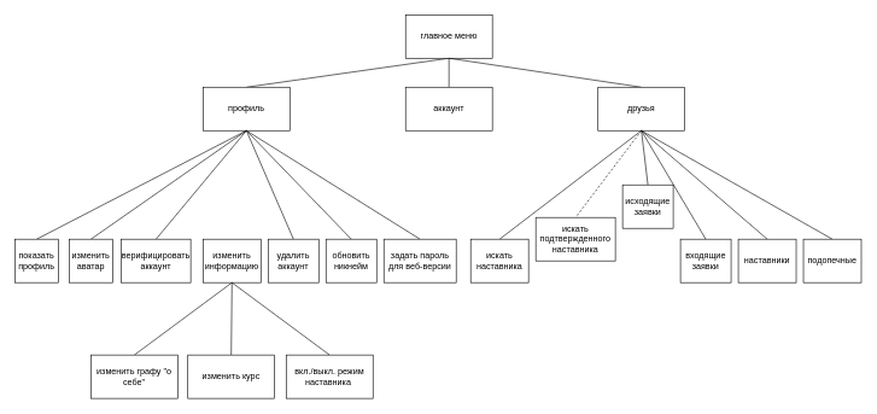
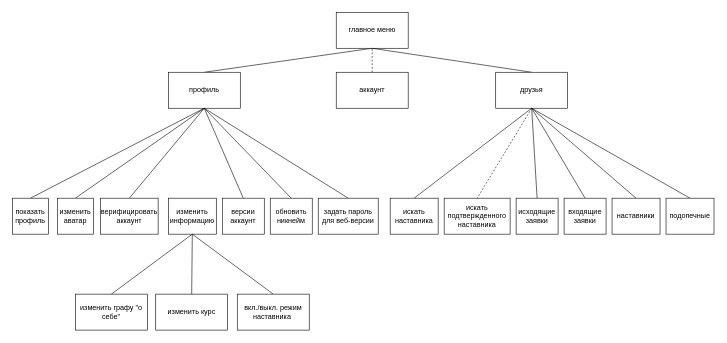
  <mxCell id="0" />
  <mxCell id="1" parent="0" />
  <mxCell id="2" style="rounded=0;orthogonalLoop=1;jettySize=auto;html=1;exitX=0.5;exitY=1;exitDx=0;exitDy=0;entryX=0.5;entryY=0;entryDx=0;entryDy=0;endArrow=none;endFill=0;" edge="1" parent="1" source="3" target="8"><mxGeometry relative="1" as="geometry" /></mxCell>
  <mxCell id="3" value="главное меню" style="rounded=0;whiteSpace=wrap;html=1;" vertex="1" parent="1"><mxGeometry x="560" y="20" width="120" height="60" as="geometry" /></mxCell>
- <mxCell id="4" style="edgeStyle=none;rounded=0;orthogonalLoop=1;jettySize=auto;html=1;exitX=0.5;exitY=0;exitDx=0;exitDy=0;entryX=0.5;entryY=1;entryDx=0;entryDy=0;endArrow=none;endFill=0;" edge="1" parent="1" source="5" target="3"><mxGeometry relative="1" as="geometry" /></mxCell>
+ <mxCell id="4" style="edgeStyle=none;rounded=0;orthogonalLoop=1;jettySize=auto;html=1;exitX=0.5;exitY=0;exitDx=0;exitDy=0;entryX=0.5;entryY=1;entryDx=0;entryDy=0;endArrow=none;endFill=0;dashed=1;" edge="1" parent="1" source="5" target="3"><mxGeometry relative="1" as="geometry" /></mxCell>
  <mxCell id="5" value="аккаунт" style="rounded=0;whiteSpace=wrap;html=1;" vertex="1" parent="1"><mxGeometry x="560" y="120" width="120" height="60" as="geometry" /></mxCell>
  <mxCell id="6" style="edgeStyle=none;rounded=0;orthogonalLoop=1;jettySize=auto;html=1;exitX=0.5;exitY=1;exitDx=0;exitDy=0;entryX=0.5;entryY=0;entryDx=0;entryDy=0;endArrow=none;endFill=0;" edge="1" parent="1" source="8" target="21"><mxGeometry relative="1" as="geometry" /></mxCell>
  <mxCell id="7" style="edgeStyle=none;rounded=0;orthogonalLoop=1;jettySize=auto;html=1;exitX=0.5;exitY=1;exitDx=0;exitDy=0;entryX=0.5;entryY=0;entryDx=0;entryDy=0;endArrow=none;endFill=0;" edge="1" parent="1" source="8" target="22"><mxGeometry relative="1" as="geometry" /></mxCell>
  <mxCell id="8" value="профиль" style="rounded=0;whiteSpace=wrap;html=1;" vertex="1" parent="1"><mxGeometry x="280" y="120" width="120" height="60" as="geometry" /></mxCell>
  <mxCell id="9" style="edgeStyle=none;rounded=0;orthogonalLoop=1;jettySize=auto;html=1;exitX=0.5;exitY=0;exitDx=0;exitDy=0;endArrow=none;endFill=0;entryX=0.5;entryY=1;entryDx=0;entryDy=0;" edge="1" parent="1" source="12" target="3"><mxGeometry relative="1" as="geometry"><mxPoint x="686" y="80" as="targetPoint" /></mxGeometry></mxCell>
  <mxCell id="10" style="edgeStyle=none;rounded=0;orthogonalLoop=1;jettySize=auto;html=1;exitX=0.5;exitY=1;exitDx=0;exitDy=0;entryX=0.5;entryY=0;entryDx=0;entryDy=0;endArrow=none;endFill=0;" edge="1" parent="1" source="12" target="39"><mxGeometry relative="1" as="geometry" /></mxCell>
  <mxCell id="11" style="edgeStyle=none;rounded=0;orthogonalLoop=1;jettySize=auto;html=1;exitX=0.5;exitY=1;exitDx=0;exitDy=0;entryX=0.5;entryY=0;entryDx=0;entryDy=0;endArrow=none;endFill=0;dashed=1;" edge="1" parent="1" source="12" target="38"><mxGeometry relative="1" as="geometry" /></mxCell>
  <mxCell id="12" value="друзья" style="rounded=0;whiteSpace=wrap;html=1;" vertex="1" parent="1"><mxGeometry x="826" y="120" width="120" height="60" as="geometry" /></mxCell>
  <mxCell id="13" style="edgeStyle=none;rounded=0;orthogonalLoop=1;jettySize=auto;html=1;exitX=0.5;exitY=1;exitDx=0;exitDy=0;entryX=0.5;entryY=0;entryDx=0;entryDy=0;endArrow=none;endFill=0;" edge="1" parent="1" source="14" target="25"><mxGeometry relative="1" as="geometry" /></mxCell>
  <mxCell id="14" value="изменить информацию" style="rounded=0;whiteSpace=wrap;html=1;" vertex="1" parent="1"><mxGeometry x="280" y="330" width="80" height="60" as="geometry" /></mxCell>
  <mxCell id="15" style="edgeStyle=none;rounded=0;orthogonalLoop=1;jettySize=auto;html=1;exitX=0.5;exitY=0;exitDx=0;exitDy=0;entryX=0.5;entryY=1;entryDx=0;entryDy=0;endArrow=none;endFill=0;" edge="1" parent="1" source="16" target="8"><mxGeometry relative="1" as="geometry" /></mxCell>
  <mxCell id="16" value="изменить&lt;br&gt;аватар" style="rounded=0;whiteSpace=wrap;html=1;" vertex="1" parent="1"><mxGeometry x="95" y="330" width="60" height="60" as="geometry" /></mxCell>
  <mxCell id="17" style="edgeStyle=none;rounded=0;orthogonalLoop=1;jettySize=auto;html=1;exitX=0.5;exitY=0;exitDx=0;exitDy=0;endArrow=none;endFill=0;" edge="1" parent="1" source="18"><mxGeometry relative="1" as="geometry"><mxPoint x="340" y="180" as="targetPoint" /></mxGeometry></mxCell>
  <mxCell id="18" value="верифицировать аккаунт" style="rounded=0;whiteSpace=wrap;html=1;" vertex="1" parent="1"><mxGeometry x="167" y="330" width="96" height="60" as="geometry" /></mxCell>
  <mxCell id="19" style="edgeStyle=none;rounded=0;orthogonalLoop=1;jettySize=auto;html=1;exitX=0.5;exitY=0;exitDx=0;exitDy=0;entryX=0.5;entryY=1;entryDx=0;entryDy=0;endArrow=none;endFill=0;" edge="1" parent="1" source="20" target="8"><mxGeometry relative="1" as="geometry" /></mxCell>
  <mxCell id="20" value="показать&lt;br&gt;профиль" style="rounded=0;whiteSpace=wrap;html=1;" vertex="1" parent="1"><mxGeometry x="20" y="330" width="60" height="60" as="geometry" /></mxCell>
- <mxCell id="21" value="удалить&lt;br&gt;аккаунт" style="rounded=0;whiteSpace=wrap;html=1;" vertex="1" parent="1"><mxGeometry x="370" y="330" width="70" height="60" as="geometry" /></mxCell>
+ <mxCell id="21" value="версии&lt;br&gt;аккаунт" style="rounded=0;whiteSpace=wrap;html=1;" vertex="1" parent="1"><mxGeometry x="370" y="330" width="70" height="60" as="geometry" /></mxCell>
  <mxCell id="22" value="задать пароль &lt;br&gt;для веб-версии" style="rounded=0;whiteSpace=wrap;html=1;" vertex="1" parent="1"><mxGeometry x="530" y="330" width="100" height="60" as="geometry" /></mxCell>
  <mxCell id="23" style="edgeStyle=none;rounded=0;orthogonalLoop=1;jettySize=auto;html=1;exitX=0.5;exitY=0;exitDx=0;exitDy=0;endArrow=none;endFill=0;" edge="1" parent="1" source="24"><mxGeometry relative="1" as="geometry"><mxPoint x="340" y="180" as="targetPoint" /></mxGeometry></mxCell>
  <mxCell id="24" value="обновить&lt;br&gt;никнейм" style="rounded=0;whiteSpace=wrap;html=1;" vertex="1" parent="1"><mxGeometry x="450" y="330" width="70" height="60" as="geometry" /></mxCell>
  <mxCell id="25" value="изменить графу &quot;о себе&quot;" style="rounded=0;whiteSpace=wrap;html=1;" vertex="1" parent="1"><mxGeometry x="125" y="490" width="120" height="60" as="geometry" /></mxCell>
  <mxCell id="26" style="edgeStyle=none;rounded=0;orthogonalLoop=1;jettySize=auto;html=1;exitX=0.5;exitY=0;exitDx=0;exitDy=0;endArrow=none;endFill=0;entryX=0.5;entryY=1;entryDx=0;entryDy=0;" edge="1" parent="1" source="27" target="14"><mxGeometry relative="1" as="geometry"><mxPoint x="-80" y="390" as="targetPoint" /></mxGeometry></mxCell>
  <mxCell id="27" value="изменить курс" style="rounded=0;whiteSpace=wrap;html=1;" vertex="1" parent="1"><mxGeometry x="259" y="490" width="120" height="60" as="geometry" /></mxCell>
  <mxCell id="28" style="edgeStyle=none;rounded=0;orthogonalLoop=1;jettySize=auto;html=1;exitX=0.5;exitY=0;exitDx=0;exitDy=0;endArrow=none;endFill=0;entryX=0.5;entryY=1;entryDx=0;entryDy=0;" edge="1" parent="1" source="29" target="14"><mxGeometry relative="1" as="geometry"><mxPoint x="-80" y="390" as="targetPoint" /></mxGeometry></mxCell>
  <mxCell id="29" value="вкл./выкл. режим наставника&amp;nbsp;" style="rounded=0;whiteSpace=wrap;html=1;" vertex="1" parent="1"><mxGeometry x="395" y="490" width="120" height="60" as="geometry" /></mxCell>
  <mxCell id="30" style="edgeStyle=none;rounded=0;orthogonalLoop=1;jettySize=auto;html=1;exitX=0.5;exitY=0;exitDx=0;exitDy=0;entryX=0.5;entryY=1;entryDx=0;entryDy=0;endArrow=none;endFill=0;" edge="1" parent="1" source="31" target="12"><mxGeometry relative="1" as="geometry" /></mxCell>
- <mxCell id="31" value="исходящие&lt;br&gt;заявки" style="rounded=0;whiteSpace=wrap;html=1;" vertex="1" parent="1"><mxGeometry x="860" y="255" width="70" height="60" as="geometry" /></mxCell>
+ <mxCell id="31" value="исходящие&lt;br&gt;заявки" style="rounded=0;whiteSpace=wrap;html=1;" vertex="1" parent="1"><mxGeometry x="860" y="330" width="70" height="60" as="geometry" /></mxCell>
  <mxCell id="32" style="edgeStyle=none;rounded=0;orthogonalLoop=1;jettySize=auto;html=1;exitX=0.5;exitY=0;exitDx=0;exitDy=0;entryX=0.5;entryY=1;entryDx=0;entryDy=0;endArrow=none;endFill=0;" edge="1" parent="1" source="33" target="12"><mxGeometry relative="1" as="geometry" /></mxCell>
  <mxCell id="33" value="входящие&lt;br&gt;заявки" style="rounded=0;whiteSpace=wrap;html=1;" vertex="1" parent="1"><mxGeometry x="940" y="330" width="70" height="60" as="geometry" /></mxCell>
  <mxCell id="34" style="edgeStyle=none;rounded=0;orthogonalLoop=1;jettySize=auto;html=1;exitX=0.5;exitY=0;exitDx=0;exitDy=0;entryX=0.5;entryY=1;entryDx=0;entryDy=0;endArrow=none;endFill=0;" edge="1" parent="1" source="35" target="12"><mxGeometry relative="1" as="geometry" /></mxCell>
  <mxCell id="35" value="подопечные" style="rounded=0;whiteSpace=wrap;html=1;" vertex="1" parent="1"><mxGeometry x="1110" y="330" width="80" height="60" as="geometry" /></mxCell>
  <mxCell id="36" style="edgeStyle=none;rounded=0;orthogonalLoop=1;jettySize=auto;html=1;exitX=0.5;exitY=0;exitDx=0;exitDy=0;entryX=0.5;entryY=1;entryDx=0;entryDy=0;endArrow=none;endFill=0;" edge="1" parent="1" source="37" target="12"><mxGeometry relative="1" as="geometry" /></mxCell>
  <mxCell id="37" value="наставники" style="rounded=0;whiteSpace=wrap;html=1;" vertex="1" parent="1"><mxGeometry x="1020" y="330" width="80" height="60" as="geometry" /></mxCell>
- <mxCell id="38" value="искать&lt;br&gt;подтвержденного&lt;br&gt;наставника" style="rounded=0;whiteSpace=wrap;html=1;" vertex="1" parent="1"><mxGeometry x="740" y="300" width="110" height="60" as="geometry" /></mxCell>
+ <mxCell id="38" value="искать&lt;br&gt;подтвержденного&lt;br&gt;наставника" style="rounded=0;whiteSpace=wrap;html=1;" vertex="1" parent="1"><mxGeometry x="740" y="330" width="110" height="60" as="geometry" /></mxCell>
  <mxCell id="39" value="искать&lt;br&gt;наставника" style="rounded=0;whiteSpace=wrap;html=1;" vertex="1" parent="1"><mxGeometry x="650" y="330" width="80" height="60" as="geometry" /></mxCell>
